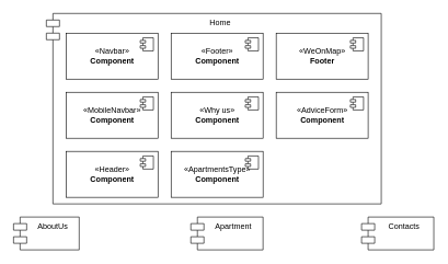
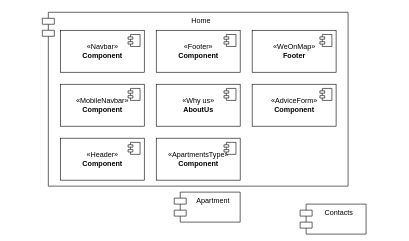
  <mxCell id="0" />
  <mxCell id="1" parent="0" />
  <mxCell id="2" value="Home" style="shape=module;align=left;spacingLeft=20;align=center;verticalAlign=top;" parent="1" vertex="1"><mxGeometry x="70" y="20" width="510" height="290" as="geometry" /></mxCell>
- <mxCell id="3" value="AboutUs" style="shape=module;align=left;spacingLeft=20;align=center;verticalAlign=top;" parent="1" vertex="1"><mxGeometry x="20" y="330" width="100" height="50" as="geometry" /></mxCell>
- <mxCell id="4" value="Apartment" style="shape=module;align=left;spacingLeft=20;align=center;verticalAlign=top;" parent="1" vertex="1"><mxGeometry x="290" y="330" width="110" height="50" as="geometry" /></mxCell>
- <mxCell id="5" value="Contacts" style="shape=module;align=left;spacingLeft=20;align=center;verticalAlign=top;" parent="1" vertex="1"><mxGeometry x="550" y="330" width="110" height="50" as="geometry" /></mxCell>
+ <mxCell id="4" value="Apartment" style="shape=module;align=left;spacingLeft=20;align=center;verticalAlign=top;" parent="1" vertex="1"><mxGeometry x="290" y="320" width="110" height="50" as="geometry" /></mxCell>
+ <mxCell id="5" value="Contacts" style="shape=module;align=left;spacingLeft=20;align=center;verticalAlign=top;" parent="1" vertex="1"><mxGeometry x="500" y="340" width="110" height="50" as="geometry" /></mxCell>
  <mxCell id="6" value="«Navbar»&lt;br&gt;&lt;b&gt;Component&lt;/b&gt;" style="html=1;dropTarget=0;" parent="1" vertex="1"><mxGeometry x="100" y="50" width="140" height="70" as="geometry" /></mxCell>
  <mxCell id="7" value="" style="shape=module;jettyWidth=8;jettyHeight=4;" parent="6" vertex="1"><mxGeometry x="1" width="20" height="20" relative="1" as="geometry"><mxPoint x="-27" y="7" as="offset" /></mxGeometry></mxCell>
  <mxCell id="8" value="«MobileNavbar»&lt;br&gt;&lt;b&gt;Component&lt;/b&gt;" style="html=1;dropTarget=0;" parent="1" vertex="1"><mxGeometry x="100" y="140" width="140" height="70" as="geometry" /></mxCell>
  <mxCell id="9" value="" style="shape=module;jettyWidth=8;jettyHeight=4;" parent="8" vertex="1"><mxGeometry x="1" width="20" height="20" relative="1" as="geometry"><mxPoint x="-27" y="7" as="offset" /></mxGeometry></mxCell>
  <mxCell id="10" value="«Header»&lt;br&gt;&lt;b&gt;Component&lt;/b&gt;" style="html=1;dropTarget=0;" parent="1" vertex="1"><mxGeometry x="100" y="230" width="140" height="70" as="geometry" /></mxCell>
  <mxCell id="11" value="" style="shape=module;jettyWidth=8;jettyHeight=4;" parent="10" vertex="1"><mxGeometry x="1" width="20" height="20" relative="1" as="geometry"><mxPoint x="-27" y="7" as="offset" /></mxGeometry></mxCell>
  <mxCell id="12" value="«ApartmentsType»&lt;br&gt;&lt;b&gt;Component&lt;/b&gt;" style="html=1;dropTarget=0;" parent="1" vertex="1"><mxGeometry x="260" y="230" width="140" height="70" as="geometry" /></mxCell>
  <mxCell id="13" value="" style="shape=module;jettyWidth=8;jettyHeight=4;" parent="12" vertex="1"><mxGeometry x="1" width="20" height="20" relative="1" as="geometry"><mxPoint x="-27" y="7" as="offset" /></mxGeometry></mxCell>
- <mxCell id="14" value="«Why us»&lt;br&gt;&lt;b&gt;Component&lt;/b&gt;" style="html=1;dropTarget=0;" parent="1" vertex="1"><mxGeometry x="260" y="140" width="140" height="70" as="geometry" /></mxCell>
+ <mxCell id="14" value="«Why us»&lt;br&gt;&lt;b&gt;AboutUs&lt;/b&gt;" style="html=1;dropTarget=0;" parent="1" vertex="1"><mxGeometry x="260" y="140" width="140" height="70" as="geometry" /></mxCell>
  <mxCell id="15" value="" style="shape=module;jettyWidth=8;jettyHeight=4;" parent="14" vertex="1"><mxGeometry x="1" width="20" height="20" relative="1" as="geometry"><mxPoint x="-27" y="7" as="offset" /></mxGeometry></mxCell>
  <mxCell id="16" value="«WeOnMap»&lt;br&gt;&lt;b&gt;Footer&lt;/b&gt;" style="html=1;dropTarget=0;" parent="1" vertex="1"><mxGeometry x="420" y="50" width="140" height="70" as="geometry" /></mxCell>
  <mxCell id="17" value="" style="shape=module;jettyWidth=8;jettyHeight=4;" parent="16" vertex="1"><mxGeometry x="1" width="20" height="20" relative="1" as="geometry"><mxPoint x="-27" y="7" as="offset" /></mxGeometry></mxCell>
  <mxCell id="18" value="«AdviceForm»&lt;br&gt;&lt;b&gt;Component&lt;/b&gt;" style="html=1;dropTarget=0;" parent="1" vertex="1"><mxGeometry x="420" y="140" width="140" height="70" as="geometry" /></mxCell>
  <mxCell id="19" value="" style="shape=module;jettyWidth=8;jettyHeight=4;" parent="18" vertex="1"><mxGeometry x="1" width="20" height="20" relative="1" as="geometry"><mxPoint x="-27" y="7" as="offset" /></mxGeometry></mxCell>
  <mxCell id="20" value="«Footer»&lt;br&gt;&lt;b&gt;Component&lt;/b&gt;" style="html=1;dropTarget=0;" parent="1" vertex="1"><mxGeometry x="260" y="50" width="140" height="70" as="geometry" /></mxCell>
  <mxCell id="21" value="" style="shape=module;jettyWidth=8;jettyHeight=4;" parent="20" vertex="1"><mxGeometry x="1" width="20" height="20" relative="1" as="geometry"><mxPoint x="-27" y="7" as="offset" /></mxGeometry></mxCell>
